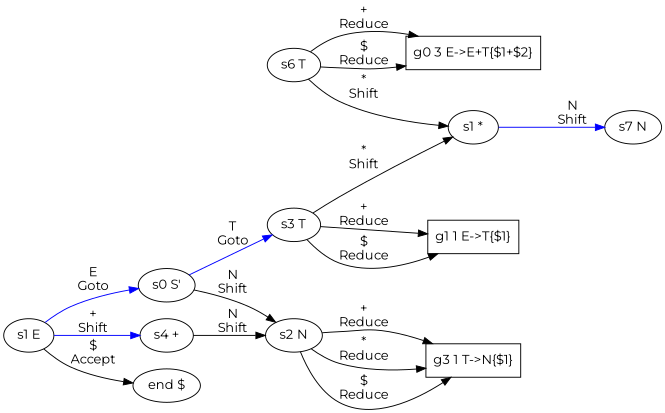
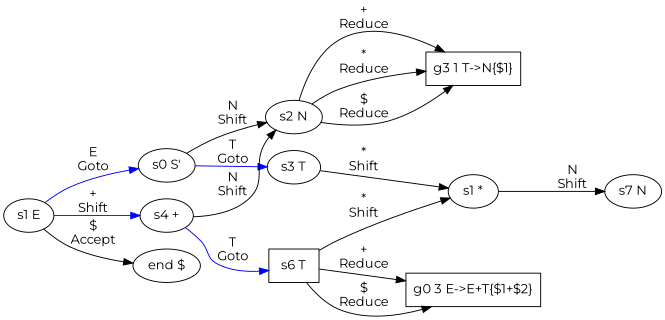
  digraph {
    fontname=Montserrat
    rankdir=LR
    node [fontname=Montserrat]
    edge [fontname=Montserrat]
    n1 [label="g0 3 E->E+T{$1+$2}" shape=box]
-   n2 [label="g1 1 E->T{$1}" shape=box]
    n3 [label="g3 1 T->N{$1}" shape=box]
    n4 [label="s0 S'"]
    n5 [label="s2 N"]
    n6 [label="s3 T"]
    n7 [label="s1 E"]
    n8 [label="s4 +"]
    n9 [label="end $"]
    n10 [label="s1 *"]
-   n11 [label="s6 T"]
+   n11 [label="s6 T" shape=box]
    n12 [label="s7 N"]
    n4 -> n5 [label="N\nShift"]
    n4 -> n6 [color=blue label="T\nGoto"]
    n5 -> n3 [label="+\nReduce"]
    n5 -> n3 [label="*\nReduce"]
    n5 -> n3 [label="$\nReduce"]
-   n6 -> n2 [label="+\nReduce"]
-   n6 -> n2 [label="$\nReduce"]
    n6 -> n10 [label="*\nShift"]
    n7 -> n4 [color=blue label="E\nGoto"]
    n7 -> n8 [color=blue label="+\nShift"]
    n7 -> n9 [label="$\nAccept"]
    n8 -> n5 [label="N\nShift"]
-   n10 -> n12 [label="N\nShift" color=blue]
+   n8 -> n11 [color=blue label="T\nGoto"]
+   n10 -> n12 [label="N\nShift"]
    n11 -> n1 [label="+\nReduce"]
    n11 -> n1 [label="$\nReduce"]
    n11 -> n10 [label="*\nShift"]
  }
